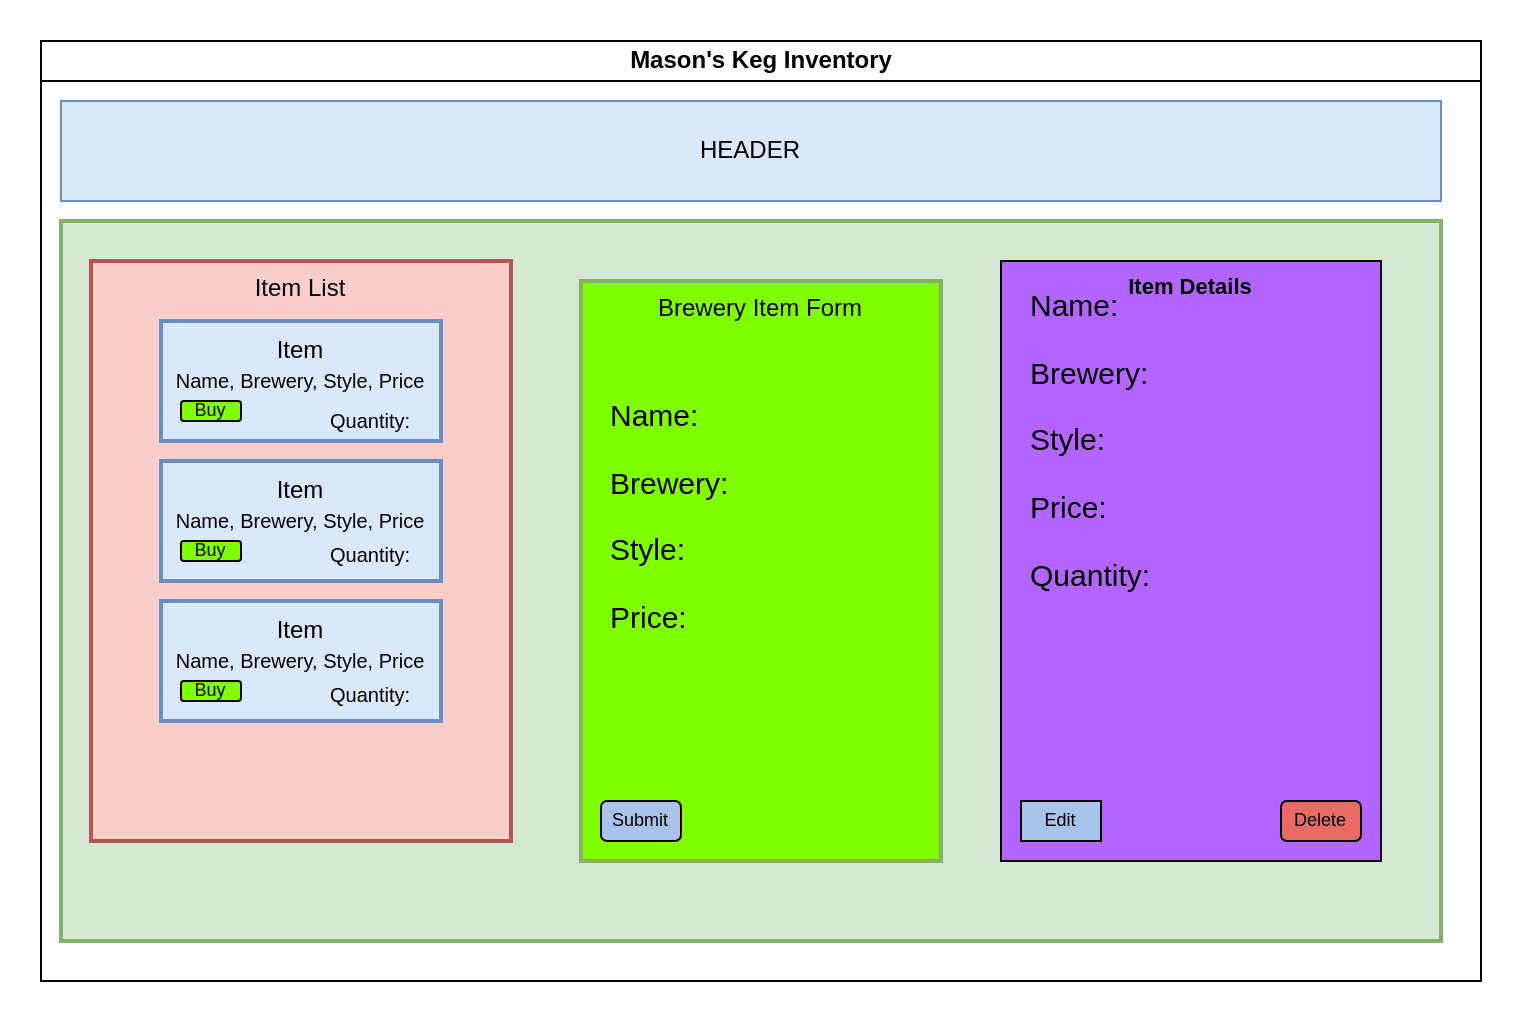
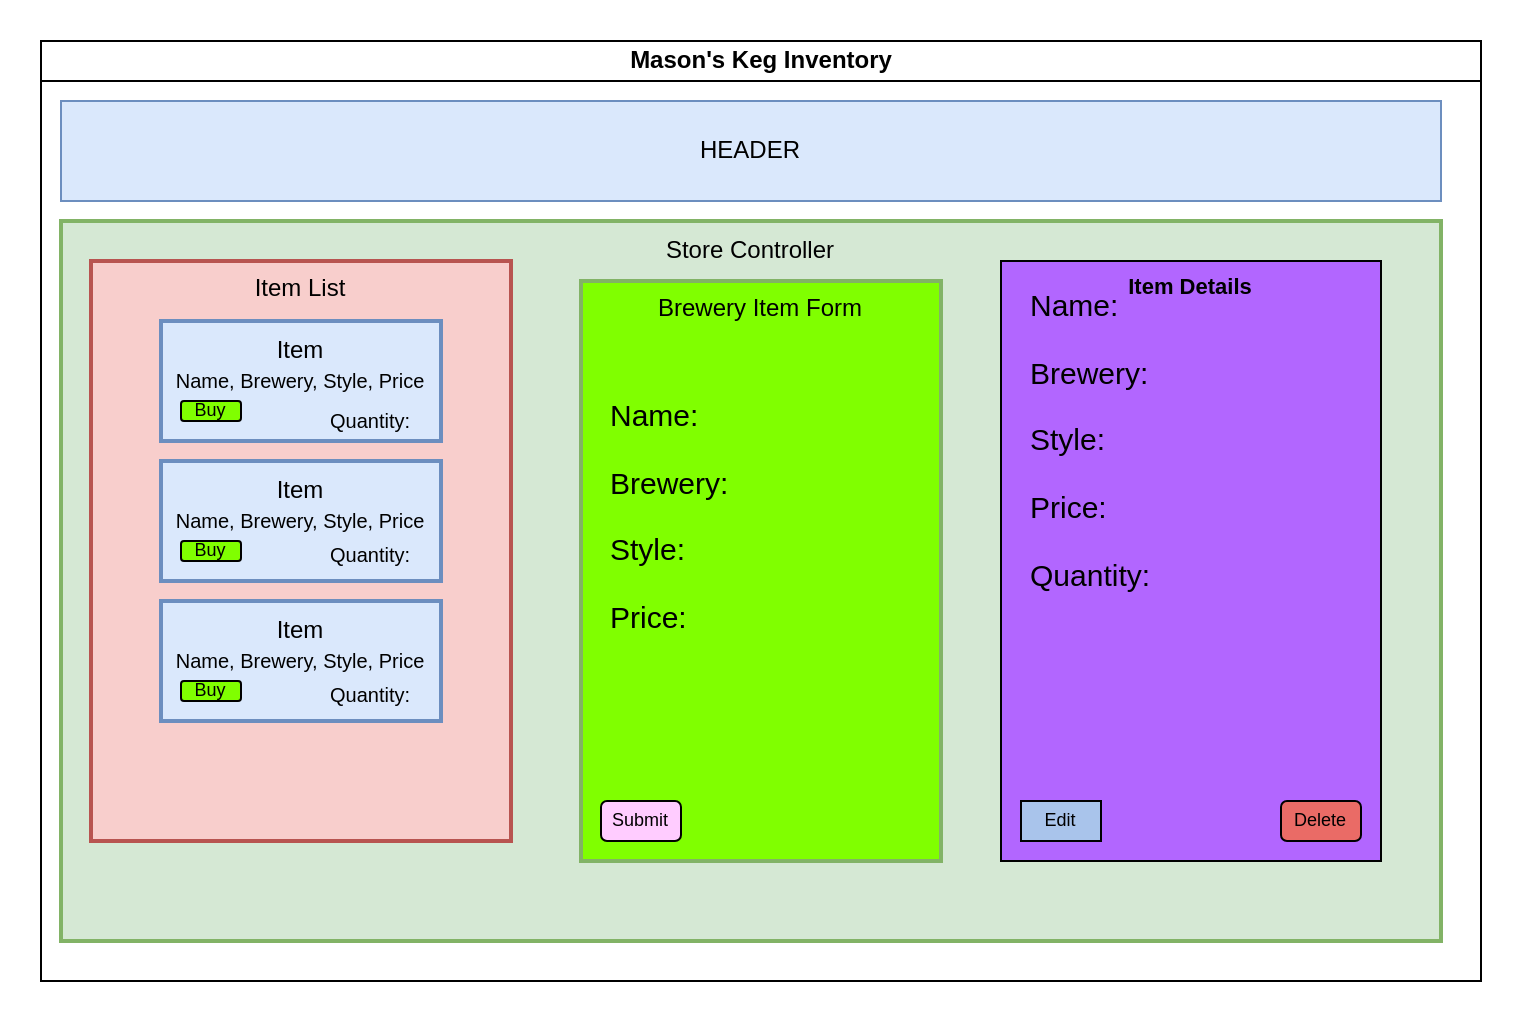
  <mxCell id="0" />
  <mxCell id="1" parent="0" />
  <mxCell id="2" value="Mason's Keg Inventory" style="swimlane;html=1;startSize=20;horizontal=1;containerType=tree;glass=0;" parent="1" vertex="1"><mxGeometry x="20" y="20" width="720" height="470" as="geometry" /></mxCell>
  <mxCell id="3" value="HEADER" style="rounded=0;whiteSpace=wrap;html=1;strokeColor=#6c8ebf;fillColor=#dae8fc;" parent="2" vertex="1"><mxGeometry x="10" y="30" width="690" height="50" as="geometry" /></mxCell>
  <mxCell id="4" value="" style="rounded=0;whiteSpace=wrap;html=1;strokeWidth=2;strokeColor=#82b366;fillColor=#d5e8d4;" parent="2" vertex="1"><mxGeometry x="10" y="90" width="690" height="360" as="geometry" /></mxCell>
+ <mxCell id="5" value="Store Controller" style="text;html=1;strokeColor=none;fillColor=none;align=center;verticalAlign=middle;whiteSpace=wrap;rounded=0;" parent="2" vertex="1"><mxGeometry x="295" y="90" width="120" height="30" as="geometry" /></mxCell>
  <mxCell id="6" value="Item List" style="rounded=0;whiteSpace=wrap;html=1;align=center;verticalAlign=top;strokeWidth=2;strokeColor=#b85450;fillColor=#f8cecc;" parent="2" vertex="1"><mxGeometry x="25" y="110" width="210" height="290" as="geometry" /></mxCell>
  <mxCell id="7" value="&lt;font style=&quot;font-size: 10px;&quot;&gt;Name, Brewery, Style, Price&lt;/font&gt;" style="rounded=0;whiteSpace=wrap;html=1;strokeColor=#6c8ebf;strokeWidth=2;fillColor=#dae8fc;" parent="2" vertex="1"><mxGeometry x="60" y="140" width="140" height="60" as="geometry" /></mxCell>
  <mxCell id="8" value="Item" style="text;html=1;strokeColor=none;fillColor=none;align=center;verticalAlign=middle;whiteSpace=wrap;rounded=0;" parent="2" vertex="1"><mxGeometry x="100" y="140" width="60" height="30" as="geometry" /></mxCell>
  <mxCell id="9" value="" style="rounded=0;whiteSpace=wrap;html=1;strokeColor=#6c8ebf;strokeWidth=2;fillColor=#dae8fc;" parent="2" vertex="1"><mxGeometry x="60" y="210" width="140" height="60" as="geometry" /></mxCell>
  <mxCell id="10" value="Item" style="text;html=1;strokeColor=none;fillColor=none;align=center;verticalAlign=middle;whiteSpace=wrap;rounded=0;" parent="2" vertex="1"><mxGeometry x="100" y="210" width="60" height="30" as="geometry" /></mxCell>
  <mxCell id="11" value="" style="rounded=0;whiteSpace=wrap;html=1;strokeColor=#6c8ebf;strokeWidth=2;fillColor=#dae8fc;" parent="2" vertex="1"><mxGeometry x="60" y="280" width="140" height="60" as="geometry" /></mxCell>
  <mxCell id="12" value="Item" style="text;html=1;strokeColor=none;fillColor=none;align=center;verticalAlign=middle;whiteSpace=wrap;rounded=0;" parent="2" vertex="1"><mxGeometry x="100" y="280" width="60" height="30" as="geometry" /></mxCell>
  <mxCell id="13" value="Brewery Item Form&lt;br&gt;" style="rounded=0;whiteSpace=wrap;html=1;strokeColor=#82b366;strokeWidth=2;verticalAlign=top;fillColor=#80FF00;" parent="2" vertex="1"><mxGeometry x="270" y="120" width="180" height="290" as="geometry" /></mxCell>
  <mxCell id="14" value="Buy" style="rounded=1;whiteSpace=wrap;html=1;strokeColor=#000000;strokeWidth=1;fontSize=9;fillColor=#80FF00;" parent="2" vertex="1"><mxGeometry x="70" y="180" width="30" height="10" as="geometry" /></mxCell>
  <mxCell id="15" value="&lt;font style=&quot;font-size: 10px;&quot;&gt;Name, Brewery, Style, Price&lt;/font&gt;" style="rounded=0;whiteSpace=wrap;html=1;strokeColor=#6c8ebf;strokeWidth=2;fillColor=#dae8fc;" parent="2" vertex="1"><mxGeometry x="60" y="210" width="140" height="60" as="geometry" /></mxCell>
  <mxCell id="16" value="Item" style="text;html=1;strokeColor=none;fillColor=none;align=center;verticalAlign=middle;whiteSpace=wrap;rounded=0;" parent="2" vertex="1"><mxGeometry x="100" y="210" width="60" height="30" as="geometry" /></mxCell>
  <mxCell id="17" value="Buy" style="rounded=1;whiteSpace=wrap;html=1;strokeColor=#000000;strokeWidth=1;fontSize=9;fillColor=#80FF00;" parent="2" vertex="1"><mxGeometry x="70" y="250" width="30" height="10" as="geometry" /></mxCell>
  <mxCell id="18" value="&lt;font style=&quot;font-size: 10px;&quot;&gt;Name, Brewery, Style, Price&lt;/font&gt;" style="rounded=0;whiteSpace=wrap;html=1;strokeColor=#6c8ebf;strokeWidth=2;fillColor=#dae8fc;" parent="2" vertex="1"><mxGeometry x="60" y="280" width="140" height="60" as="geometry" /></mxCell>
  <mxCell id="19" value="Item" style="text;html=1;strokeColor=none;fillColor=none;align=center;verticalAlign=middle;whiteSpace=wrap;rounded=0;" parent="2" vertex="1"><mxGeometry x="100" y="280" width="60" height="30" as="geometry" /></mxCell>
  <mxCell id="20" value="Buy" style="rounded=1;whiteSpace=wrap;html=1;strokeColor=#000000;strokeWidth=1;fontSize=9;fillColor=#80FF00;" parent="2" vertex="1"><mxGeometry x="70" y="320" width="30" height="10" as="geometry" /></mxCell>
  <mxCell id="21" value="&lt;h1&gt;&lt;font style=&quot;font-size: 15px; font-weight: normal;&quot;&gt;Name:&lt;/font&gt;&lt;/h1&gt;&lt;h1&gt;&lt;font style=&quot;font-size: 15px; font-weight: normal;&quot;&gt;Brewery:&lt;/font&gt;&lt;/h1&gt;&lt;h1&gt;&lt;font style=&quot;font-size: 15px; font-weight: normal;&quot;&gt;Style:&lt;/font&gt;&lt;/h1&gt;&lt;h1&gt;&lt;font style=&quot;font-size: 15px; font-weight: normal;&quot;&gt;Price:&lt;/font&gt;&lt;br&gt;&lt;/h1&gt;" style="text;html=1;strokeColor=none;fillColor=none;spacing=5;spacingTop=-20;whiteSpace=wrap;overflow=hidden;rounded=0;strokeWidth=1;fontSize=9;" parent="2" vertex="1"><mxGeometry x="280" y="175" width="190" height="120" as="geometry" /></mxCell>
  <mxCell id="22" value="&lt;span style=&quot;font-size: 11px;&quot;&gt;&lt;b&gt;Item Details&lt;br&gt;&lt;br&gt;&lt;/b&gt;&lt;/span&gt;" style="rounded=0;whiteSpace=wrap;html=1;strokeColor=#000000;strokeWidth=1;fontSize=9;fillColor=#B266FF;verticalAlign=top;align=center;" parent="2" vertex="1"><mxGeometry x="480" y="110" width="190" height="300" as="geometry" /></mxCell>
  <mxCell id="23" value="&lt;h1&gt;&lt;font style=&quot;font-size: 15px; font-weight: normal;&quot;&gt;Name:&lt;/font&gt;&lt;/h1&gt;&lt;h1&gt;&lt;font style=&quot;font-size: 15px; font-weight: normal;&quot;&gt;Brewery:&lt;/font&gt;&lt;/h1&gt;&lt;h1&gt;&lt;font style=&quot;font-size: 15px; font-weight: normal;&quot;&gt;Style:&lt;/font&gt;&lt;/h1&gt;&lt;h1&gt;&lt;font style=&quot;font-size: 15px; font-weight: normal;&quot;&gt;Price:&amp;nbsp;&lt;/font&gt;&lt;/h1&gt;&lt;h1&gt;&lt;font style=&quot;font-size: 15px; font-weight: normal;&quot;&gt;Quantity:&lt;/font&gt;&lt;/h1&gt;" style="text;html=1;strokeColor=none;fillColor=none;spacing=5;spacingTop=-20;whiteSpace=wrap;overflow=hidden;rounded=0;strokeWidth=1;fontSize=9;" vertex="1" parent="2"><mxGeometry x="490" y="120" width="170" height="195" as="geometry" /></mxCell>
  <mxCell id="24" value="Edit" style="whiteSpace=wrap;html=1;strokeColor=#000000;strokeWidth=1;fontSize=9;fillColor=#A9C4EB;rounded=0;" vertex="1" parent="2"><mxGeometry x="490" y="380" width="40" height="20" as="geometry" /></mxCell>
- <mxCell id="25" value="Submit" style="rounded=1;whiteSpace=wrap;html=1;strokeColor=#000000;strokeWidth=1;fontSize=9;fillColor=#a9c4eb;" vertex="1" parent="2"><mxGeometry x="280" y="380" width="40" height="20" as="geometry" /></mxCell>
+ <mxCell id="25" value="Submit" style="rounded=1;whiteSpace=wrap;html=1;strokeColor=#000000;strokeWidth=1;fontSize=9;fillColor=#FFCCFF;" vertex="1" parent="2"><mxGeometry x="280" y="380" width="40" height="20" as="geometry" /></mxCell>
  <mxCell id="26" value="Delete" style="rounded=1;whiteSpace=wrap;html=1;strokeColor=#000000;strokeWidth=1;fontSize=9;fillColor=#EA6B66;" vertex="1" parent="2"><mxGeometry x="620" y="380" width="40" height="20" as="geometry" /></mxCell>
  <mxCell id="27" value="&lt;font style=&quot;font-size: 10px;&quot;&gt;Quantity:&lt;/font&gt;" style="text;html=1;strokeColor=none;fillColor=none;align=center;verticalAlign=middle;whiteSpace=wrap;rounded=0;fontSize=15;" vertex="1" parent="2"><mxGeometry x="150" y="180" width="30" height="15" as="geometry" /></mxCell>
  <mxCell id="28" value="&lt;font style=&quot;font-size: 10px;&quot;&gt;Quantity:&lt;/font&gt;" style="text;html=1;strokeColor=none;fillColor=none;align=center;verticalAlign=middle;whiteSpace=wrap;rounded=0;fontSize=15;" vertex="1" parent="2"><mxGeometry x="150" y="247.5" width="30" height="15" as="geometry" /></mxCell>
  <mxCell id="29" value="&lt;font style=&quot;font-size: 10px;&quot;&gt;Quantity:&lt;/font&gt;" style="text;html=1;strokeColor=none;fillColor=none;align=center;verticalAlign=middle;whiteSpace=wrap;rounded=0;fontSize=15;" vertex="1" parent="2"><mxGeometry x="150" y="317.5" width="30" height="15" as="geometry" /></mxCell>
